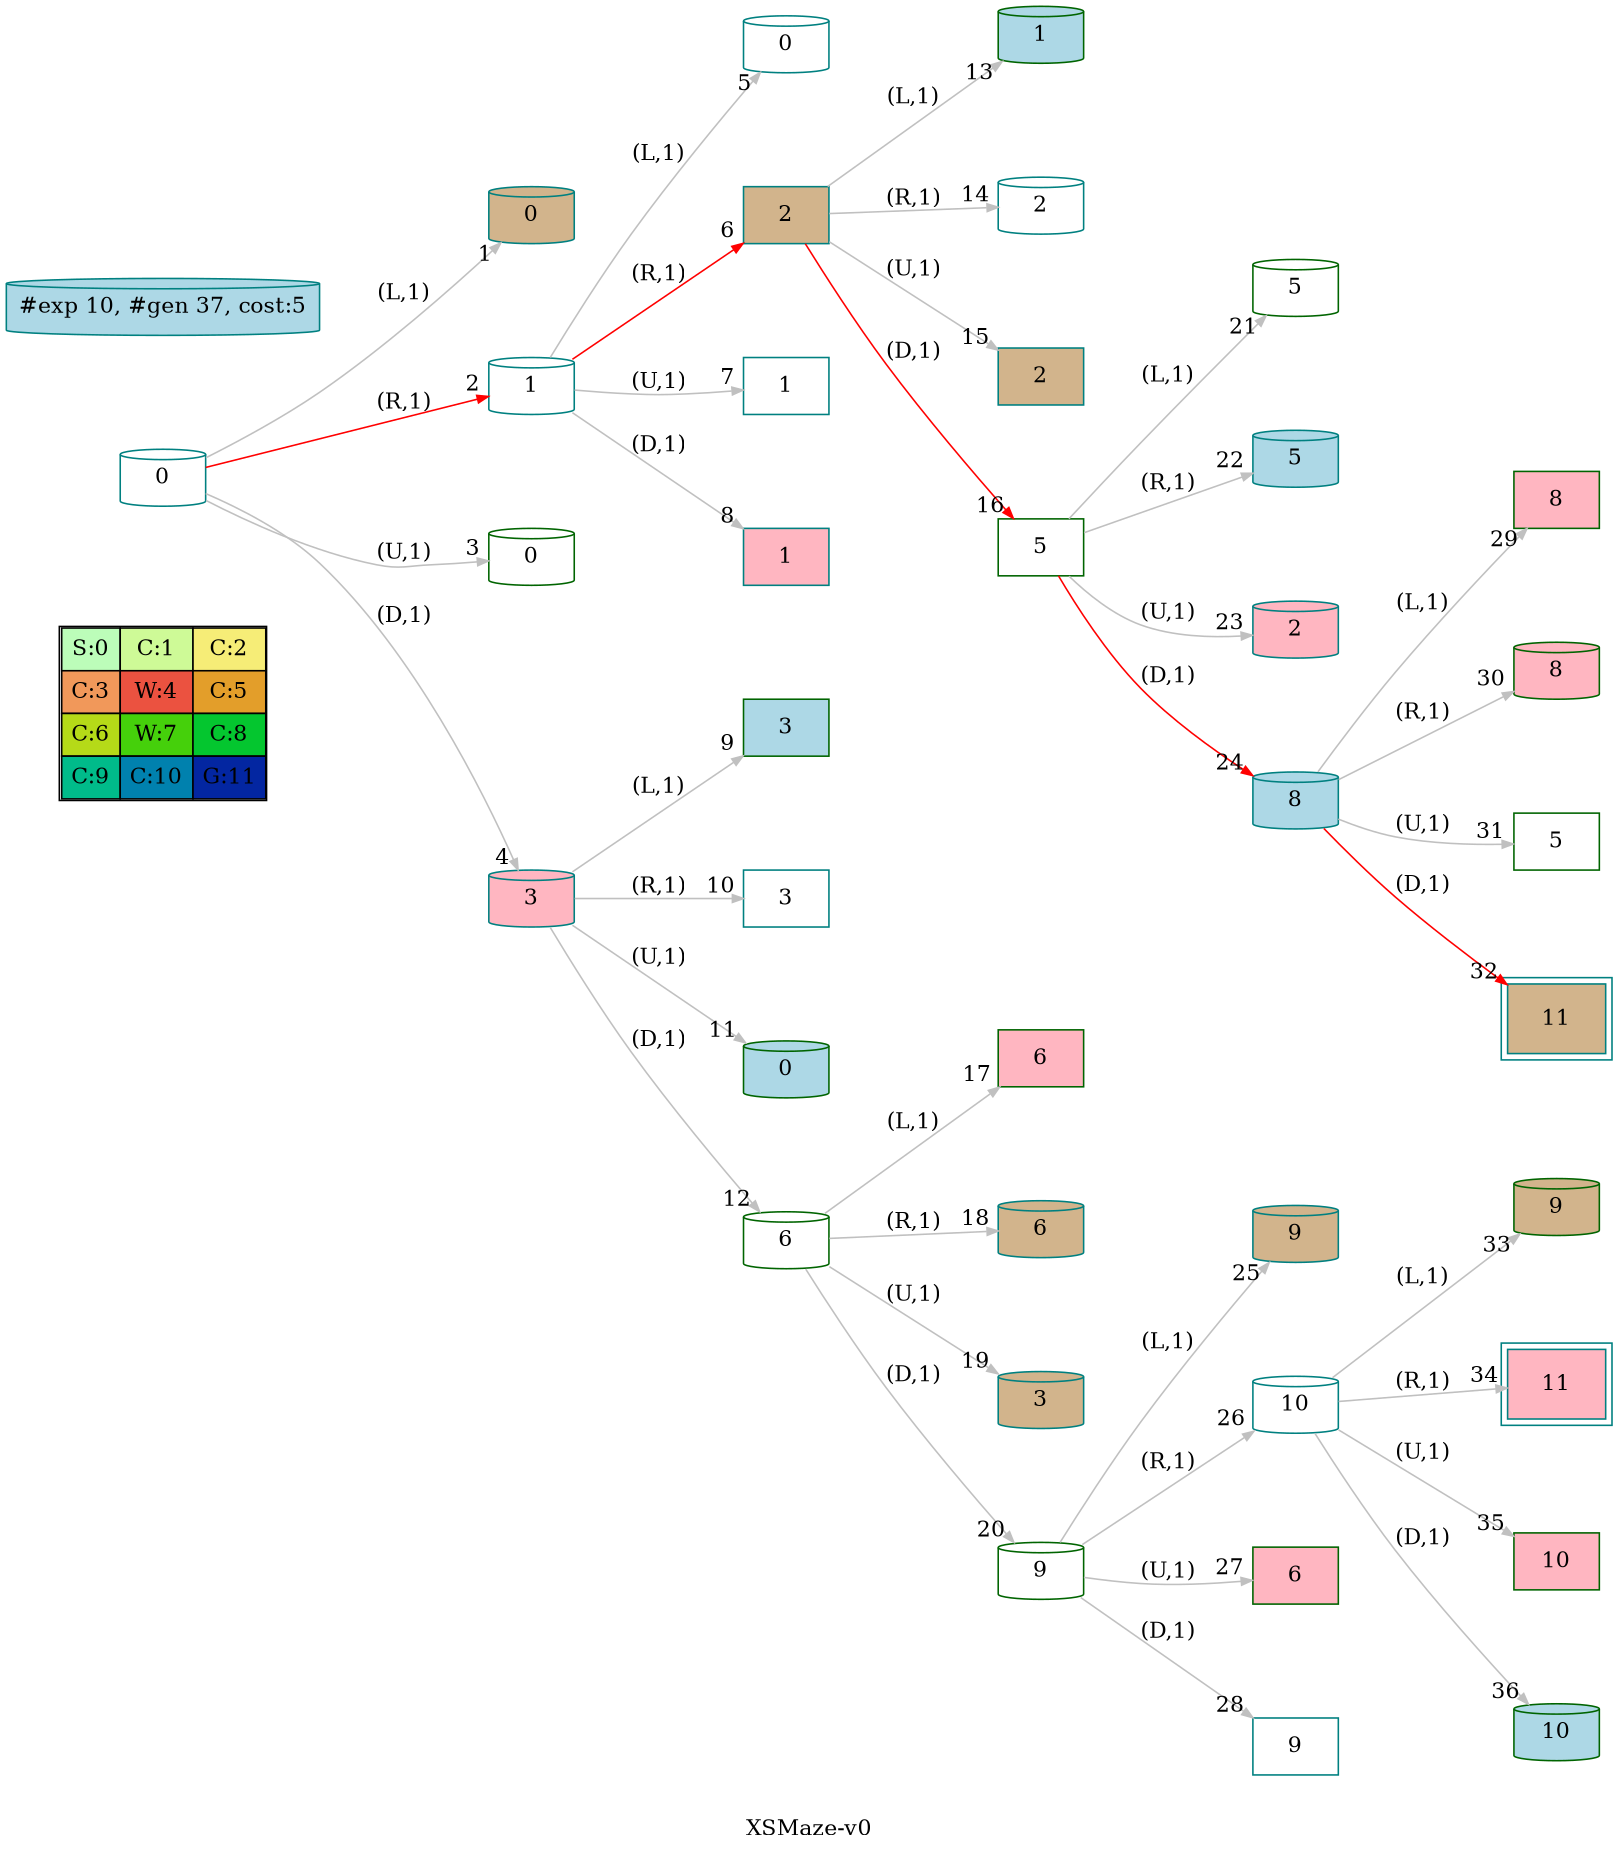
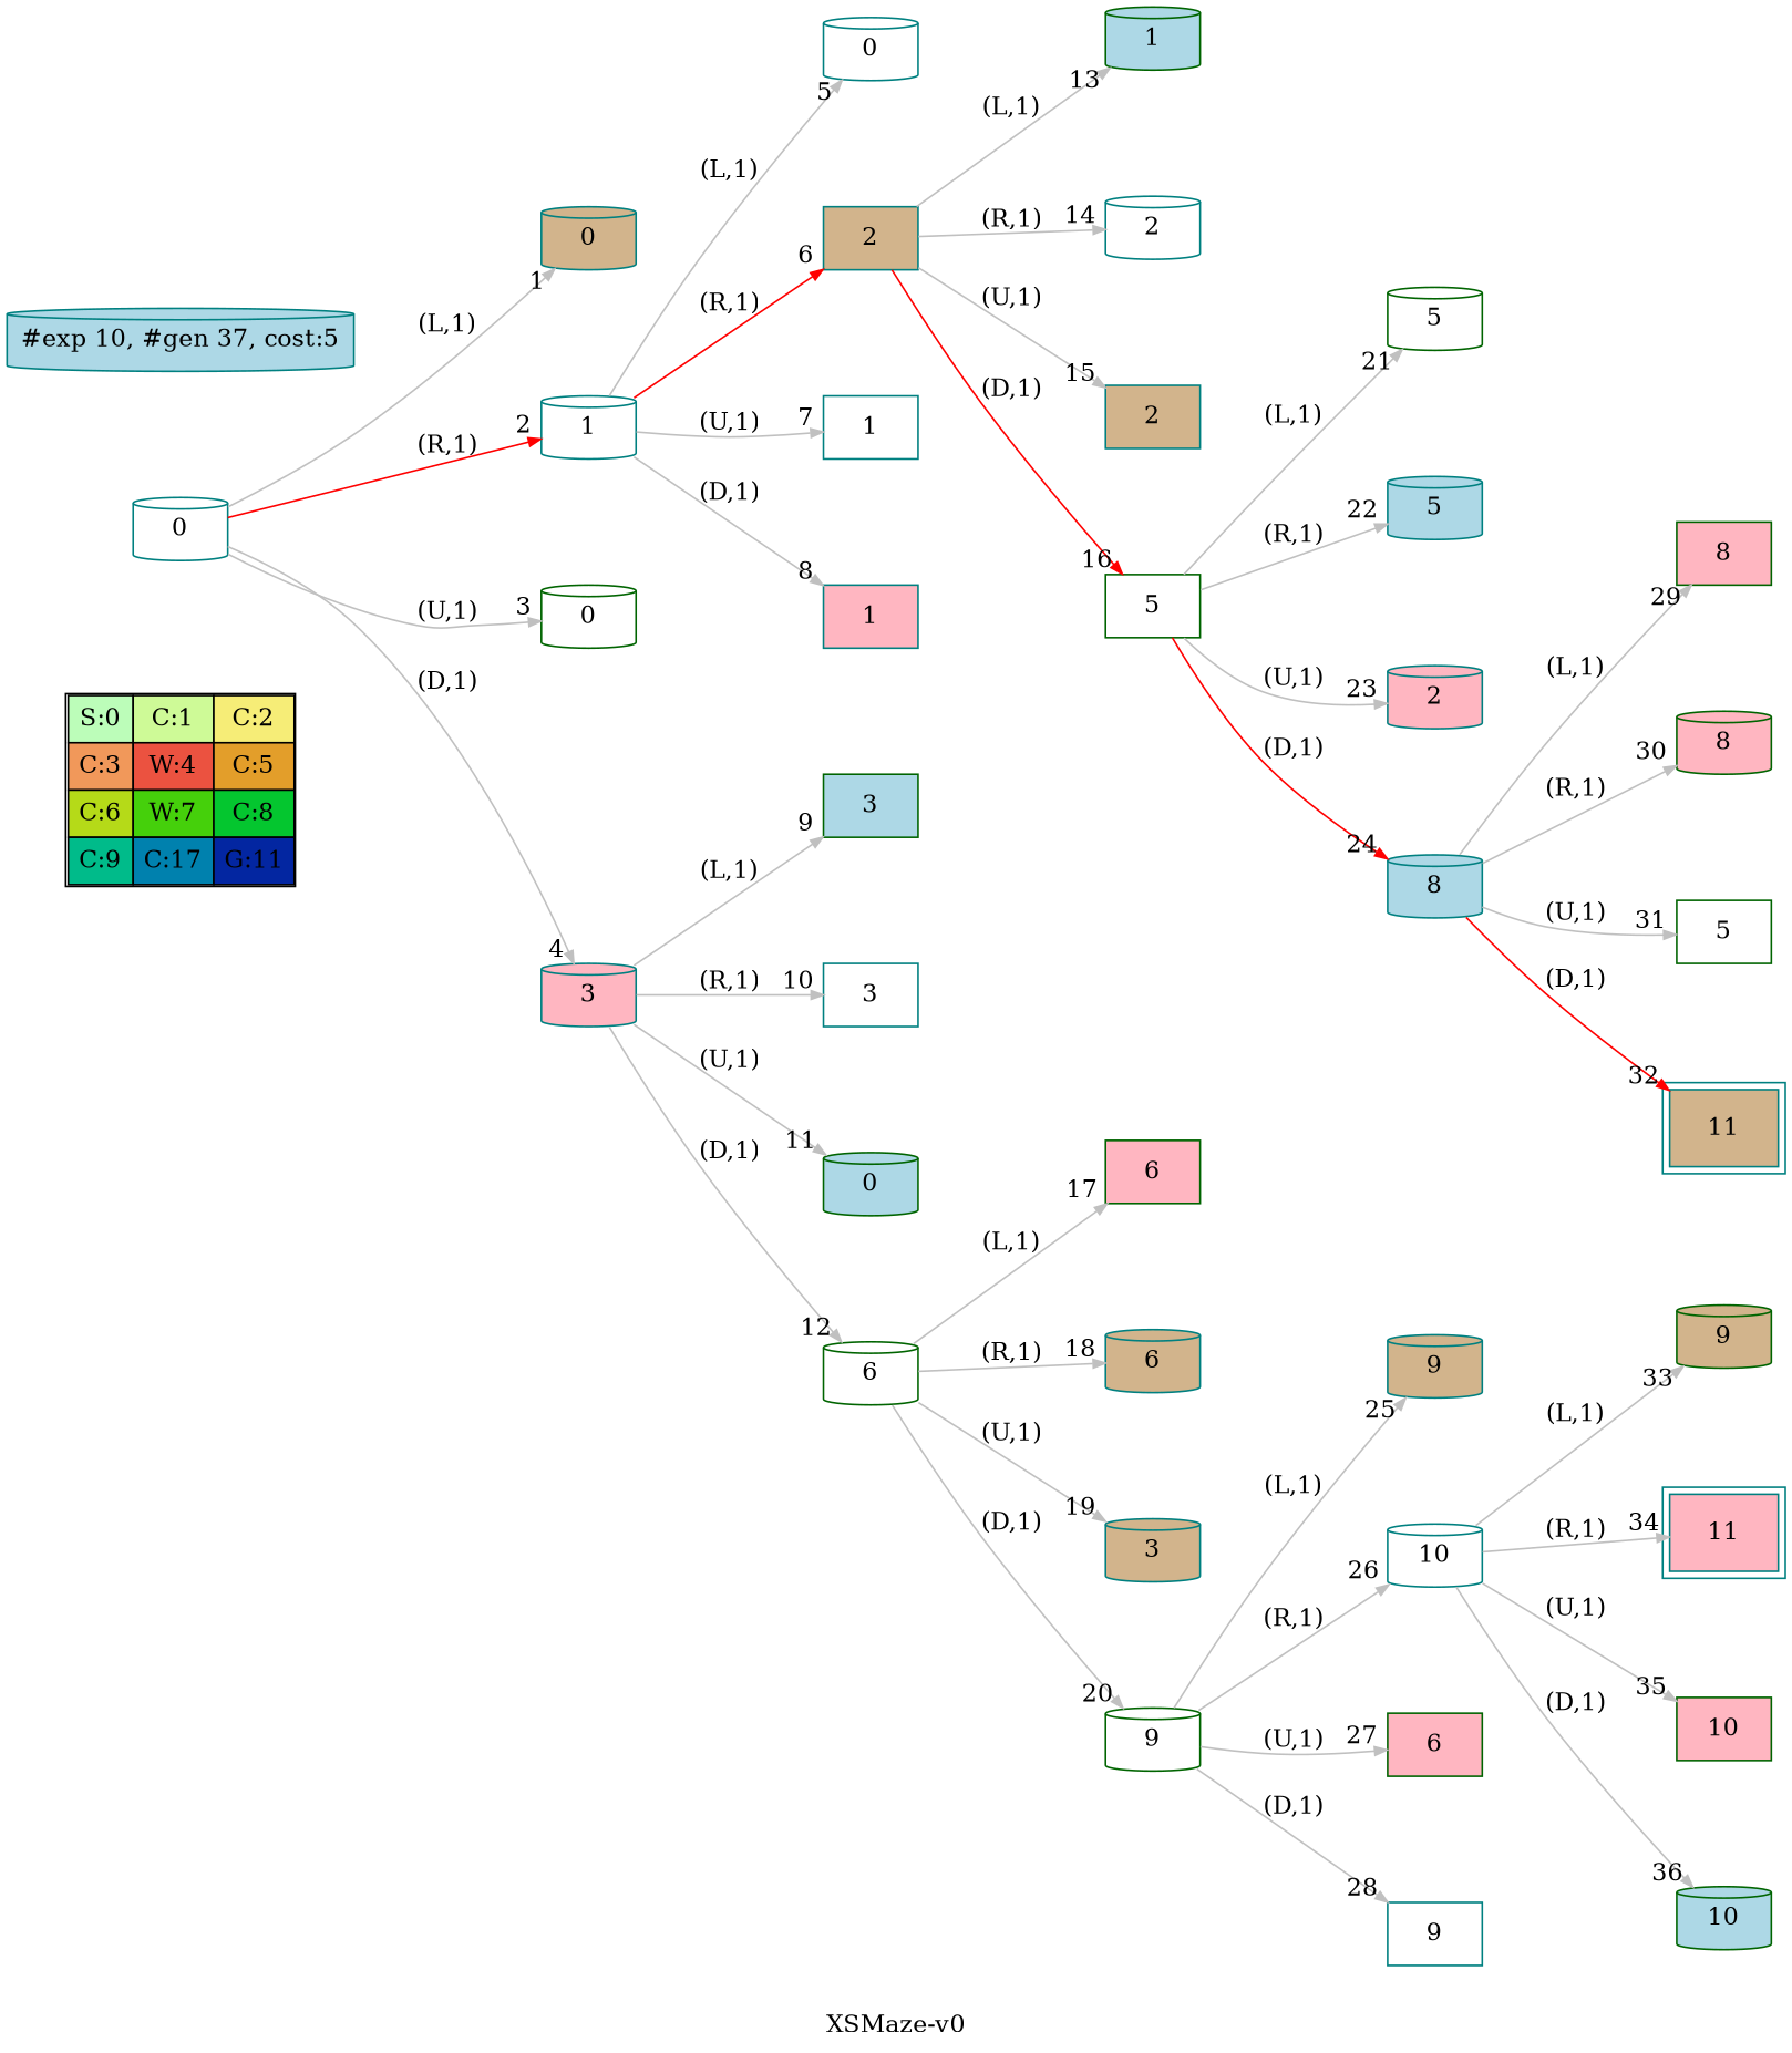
  digraph {
    label="XSMaze-v0"
    nodesep=1
    ranksep=1
    rankdir=LR
    node [shape=cylinder color=teal fillcolor=white style=filled]
    edge [arrowsize=0.7 color=grey]
-   n1 [label=<<table border="1" cellpadding="5" cellspacing="0" cellborder="1"><tr><td bgcolor="0.32745098 0.267733   0.99083125 1.        ">S:0</td><td bgcolor="0.24117647 0.39545121 0.97940977 1.        ">C:1</td><td bgcolor="0.15490196 0.51591783 0.96349314 1.        ">C:2</td></tr><tr><td bgcolor="0.06862745 0.62692381 0.94315443 1.        ">C:3</td><td bgcolor="0.01764706 0.72643357 0.91848699 1.        ">W:4</td><td bgcolor="0.10392157 0.81262237 0.88960401 1.        ">C:5</td></tr><tr><td bgcolor="0.19803922 0.88960401 0.8534438  1.        ">C:6</td><td bgcolor="0.28431373 0.94315443 0.81619691 1.        ">W:7</td><td bgcolor="0.37058824 0.97940977 0.77520398 1.        ">C:8</td></tr><tr><td bgcolor="0.45686275 0.99770518 0.73065313 1.        ">C:9</td><td bgcolor="0.54313725 0.99770518 0.68274886 1.        ">C:10</td><td bgcolor="0.62941176 0.97940977 0.63171101 1.        ">G:11</td></tr></table>> shape=plaintext color="" fillcolor="" style=""]
+   n1 [label=<<table border="1" cellpadding="5" cellspacing="0" cellborder="1"><tr><td bgcolor="0.32745098 0.267733   0.99083125 1.        ">S:0</td><td bgcolor="0.24117647 0.39545121 0.97940977 1.        ">C:1</td><td bgcolor="0.15490196 0.51591783 0.96349314 1.        ">C:2</td></tr><tr><td bgcolor="0.06862745 0.62692381 0.94315443 1.        ">C:3</td><td bgcolor="0.01764706 0.72643357 0.91848699 1.        ">W:4</td><td bgcolor="0.10392157 0.81262237 0.88960401 1.        ">C:5</td></tr><tr><td bgcolor="0.19803922 0.88960401 0.8534438  1.        ">C:6</td><td bgcolor="0.28431373 0.94315443 0.81619691 1.        ">W:7</td><td bgcolor="0.37058824 0.97940977 0.77520398 1.        ">C:8</td></tr><tr><td bgcolor="0.45686275 0.99770518 0.73065313 1.        ">C:9</td><td bgcolor="0.54313725 0.99770518 0.68274886 1.        ">C:17</td><td bgcolor="0.62941176 0.97940977 0.63171101 1.        ">G:11</td></tr></table>> shape=plaintext color="" fillcolor="" style=""]
    n2 [label=0]
    n3 [fillcolor=tan label=0]
    n4 [label=1]
    n5 [color=darkgreen label=0]
    n6 [fillcolor=lightpink label=3]
    n7 [label=0]
    n8 [fillcolor=tan label=2 shape=box]
    n9 [label=1 shape=box]
    n10 [fillcolor=lightpink label=1 shape=box]
    n11 [color=darkgreen fillcolor=lightblue label=3 shape=box]
    n12 [label=3 shape=box]
    n13 [color=darkgreen fillcolor=lightblue label=0]
    n14 [color=darkgreen label=6]
    n15 [color=darkgreen fillcolor=lightblue label=1]
    n16 [label=2]
    n17 [fillcolor=tan label=2 shape=box]
    n18 [color=darkgreen label=5 shape=box]
    n19 [color=darkgreen fillcolor=lightpink label=6 shape=box]
    n20 [fillcolor=tan label=6]
    n21 [fillcolor=tan label=3]
    n22 [color=darkgreen label=9]
    n23 [color=darkgreen label=5]
    n24 [fillcolor=lightblue label=5]
    n25 [fillcolor=lightpink label=2]
    n26 [fillcolor=lightblue label=8]
    n27 [fillcolor=tan label=9]
    n28 [label=10]
    n29 [color=darkgreen fillcolor=lightpink label=6 shape=box]
    n30 [label=9 shape=box]
    n31 [color=darkgreen fillcolor=lightpink label=8 shape=box]
    n32 [color=darkgreen fillcolor=lightpink label=8]
    n33 [color=darkgreen label=5 shape=box]
    n34 [fillcolor=tan label=11 peripheries=2 shape=box]
    n35 [color=darkgreen fillcolor=tan label=9]
    n36 [fillcolor=lightpink label=11 peripheries=2 shape=box]
    n37 [color=darkgreen fillcolor=lightpink label=10 shape=box]
    n38 [color=darkgreen fillcolor=lightblue label=10]
    "#exp 10, #gen 37, cost:5" [fillcolor=lightblue]
    subgraph sub_1 {
      label=Map
      n1
    }
    n2 -> n3 [headlabel=" 1 " label="(L,1)"]
    n2 -> n4 [color=red headlabel=" 2 " label="(R,1)"]
    n2 -> n5 [headlabel=" 3 " label="(U,1)"]
    n2 -> n6 [headlabel=" 4 " label="(D,1)"]
    n4 -> n7 [headlabel=" 5 " label="(L,1)"]
    n4 -> n8 [color=red headlabel=" 6 " label="(R,1)"]
    n4 -> n9 [headlabel=" 7 " label="(U,1)"]
    n4 -> n10 [headlabel=" 8 " label="(D,1)"]
    n6 -> n11 [headlabel=" 9 " label="(L,1)"]
    n6 -> n12 [headlabel=" 10 " label="(R,1)"]
    n6 -> n13 [headlabel=" 11 " label="(U,1)"]
    n6 -> n14 [headlabel=" 12 " label="(D,1)"]
    n8 -> n15 [headlabel=" 13 " label="(L,1)"]
    n8 -> n16 [headlabel=" 14 " label="(R,1)"]
    n8 -> n17 [headlabel=" 15 " label="(U,1)"]
    n8 -> n18 [color=red headlabel=" 16 " label="(D,1)"]
    n14 -> n19 [headlabel=" 17 " label="(L,1)"]
    n14 -> n20 [headlabel=" 18 " label="(R,1)"]
    n14 -> n21 [headlabel=" 19 " label="(U,1)"]
    n14 -> n22 [headlabel=" 20 " label="(D,1)"]
    n18 -> n23 [headlabel=" 21 " label="(L,1)"]
    n18 -> n24 [headlabel=" 22 " label="(R,1)"]
    n18 -> n25 [headlabel=" 23 " label="(U,1)"]
    n18 -> n26 [color=red headlabel=" 24 " label="(D,1)"]
    n22 -> n27 [headlabel=" 25 " label="(L,1)"]
    n22 -> n28 [headlabel=" 26 " label="(R,1)"]
    n22 -> n29 [headlabel=" 27 " label="(U,1)"]
    n22 -> n30 [headlabel=" 28 " label="(D,1)"]
    n26 -> n31 [headlabel=" 29 " label="(L,1)"]
    n26 -> n32 [headlabel=" 30 " label="(R,1)"]
    n26 -> n33 [headlabel=" 31 " label="(U,1)"]
    n26 -> n34 [color=red headlabel=" 32 " label="(D,1)"]
    n28 -> n35 [headlabel=" 33 " label="(L,1)"]
    n28 -> n36 [headlabel=" 34 " label="(R,1)"]
    n28 -> n37 [headlabel=" 35 " label="(U,1)"]
    n28 -> n38 [headlabel=" 36 " label="(D,1)"]
  }
